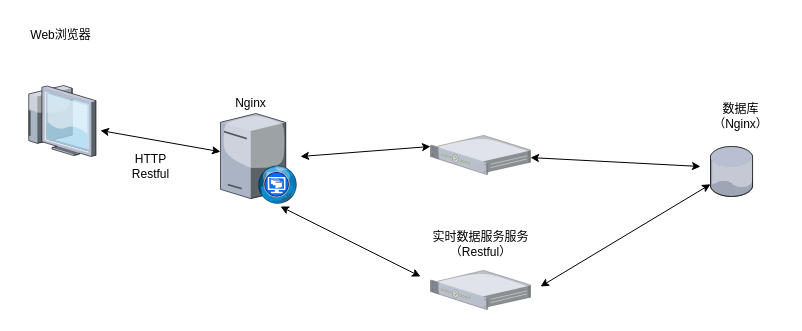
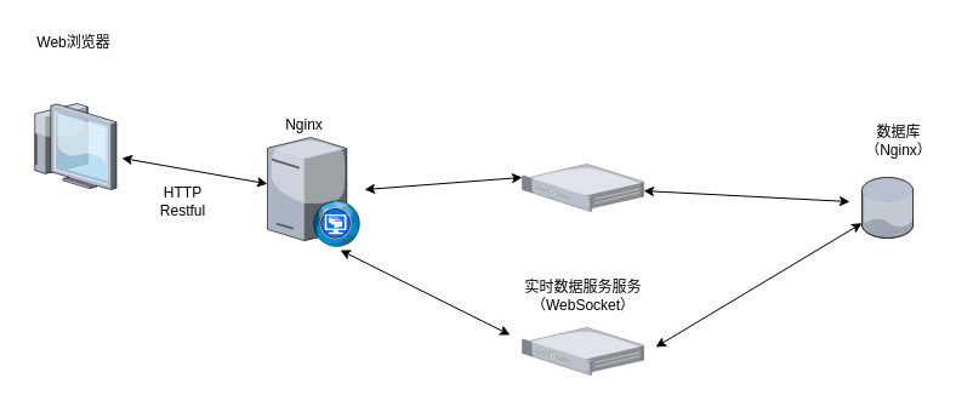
  <mxCell id="0" />
  <mxCell id="1" parent="0" />
  <mxCell id="2" value="" style="verticalLabelPosition=bottom;sketch=0;aspect=fixed;html=1;verticalAlign=top;strokeColor=none;align=center;outlineConnect=0;shape=mxgraph.citrix.database;" vertex="1" parent="1"><mxGeometry x="710" y="146" width="42.5" height="50" as="geometry" /></mxCell>
  <mxCell id="3" value="" style="verticalLabelPosition=bottom;sketch=0;aspect=fixed;html=1;verticalAlign=top;strokeColor=none;align=center;outlineConnect=0;shape=mxgraph.citrix.desktop_web;" vertex="1" parent="1"><mxGeometry x="220" y="113" width="76.5" height="90" as="geometry" /></mxCell>
  <mxCell id="4" value="" style="verticalLabelPosition=bottom;sketch=0;aspect=fixed;html=1;verticalAlign=top;strokeColor=none;align=center;outlineConnect=0;shape=mxgraph.citrix.1u_2u_server;" vertex="1" parent="1"><mxGeometry x="430" y="134.9" width="100" height="39.1" as="geometry" /></mxCell>
  <mxCell id="5" value="Nginx" style="text;html=1;align=center;verticalAlign=middle;resizable=0;points=[];autosize=1;strokeColor=none;fillColor=none;" vertex="1" parent="1"><mxGeometry x="225.25" y="88" width="50" height="30" as="geometry" /></mxCell>
  <mxCell id="6" value="" style="verticalLabelPosition=bottom;sketch=0;aspect=fixed;html=1;verticalAlign=top;strokeColor=none;align=center;outlineConnect=0;shape=mxgraph.citrix.thin_client;" vertex="1" parent="1"><mxGeometry x="24.5" y="85" width="71" height="71" as="geometry" /></mxCell>
  <mxCell id="7" value="Web浏览器" style="text;html=1;align=center;verticalAlign=middle;resizable=0;points=[];autosize=1;strokeColor=none;fillColor=none;" vertex="1" parent="1"><mxGeometry x="20" y="20" width="80" height="30" as="geometry" /></mxCell>
  <mxCell id="8" value="数据库&lt;br&gt;（Nginx）" style="text;html=1;align=center;verticalAlign=middle;resizable=0;points=[];autosize=1;strokeColor=none;fillColor=none;" vertex="1" parent="1"><mxGeometry x="700" y="96" width="80" height="40" as="geometry" /></mxCell>
  <mxCell id="9" value="" style="verticalLabelPosition=bottom;sketch=0;aspect=fixed;html=1;verticalAlign=top;strokeColor=none;align=center;outlineConnect=0;shape=mxgraph.citrix.1u_2u_server;" vertex="1" parent="1"><mxGeometry x="430" y="269.9" width="100" height="39.1" as="geometry" /></mxCell>
- <mxCell id="10" value="实时数据服务服务&lt;br&gt;（Restful）" style="text;html=1;align=center;verticalAlign=middle;resizable=0;points=[];autosize=1;strokeColor=none;fillColor=none;" vertex="1" parent="1"><mxGeometry x="420" y="224" width="120" height="40" as="geometry" /></mxCell>
+ <mxCell id="10" value="实时数据服务服务&lt;br&gt;（WebSocket）" style="text;html=1;align=center;verticalAlign=middle;resizable=0;points=[];autosize=1;strokeColor=none;fillColor=none;" vertex="1" parent="1"><mxGeometry x="420" y="224" width="120" height="40" as="geometry" /></mxCell>
  <mxCell id="11" value="" style="endArrow=classic;startArrow=classic;html=1;rounded=0;exitX=1.063;exitY=0.634;exitDx=0;exitDy=0;exitPerimeter=0;" edge="1" parent="1" source="6" target="3"><mxGeometry width="50" height="50" relative="1" as="geometry"><mxPoint x="100" y="186" as="sourcePoint" /><mxPoint x="150" y="136" as="targetPoint" /></mxGeometry></mxCell>
  <mxCell id="12" value="" style="endArrow=classic;startArrow=classic;html=1;rounded=0;entryX=0;entryY=0.284;entryDx=0;entryDy=0;entryPerimeter=0;" edge="1" parent="1" target="4"><mxGeometry width="50" height="50" relative="1" as="geometry"><mxPoint x="300" y="156" as="sourcePoint" /><mxPoint x="410" y="176" as="targetPoint" /></mxGeometry></mxCell>
  <mxCell id="13" value="" style="endArrow=classic;startArrow=classic;html=1;rounded=0;" edge="1" parent="1"><mxGeometry width="50" height="50" relative="1" as="geometry"><mxPoint x="280" y="206" as="sourcePoint" /><mxPoint x="420" y="276" as="targetPoint" /></mxGeometry></mxCell>
  <mxCell id="14" value="" style="endArrow=classic;startArrow=classic;html=1;rounded=0;" edge="1" parent="1" source="4"><mxGeometry width="50" height="50" relative="1" as="geometry"><mxPoint x="540" y="167" as="sourcePoint" /><mxPoint x="700" y="166" as="targetPoint" /></mxGeometry></mxCell>
  <mxCell id="15" value="" style="endArrow=classic;startArrow=classic;html=1;rounded=0;" edge="1" parent="1" target="2"><mxGeometry width="50" height="50" relative="1" as="geometry"><mxPoint x="540" y="286" as="sourcePoint" /><mxPoint x="590" y="276" as="targetPoint" /></mxGeometry></mxCell>
  <mxCell id="16" value="HTTP&lt;br&gt;Restful" style="text;html=1;align=center;verticalAlign=middle;resizable=0;points=[];autosize=1;strokeColor=none;fillColor=none;" vertex="1" parent="1"><mxGeometry x="110" y="146" width="80" height="40" as="geometry" /></mxCell>
